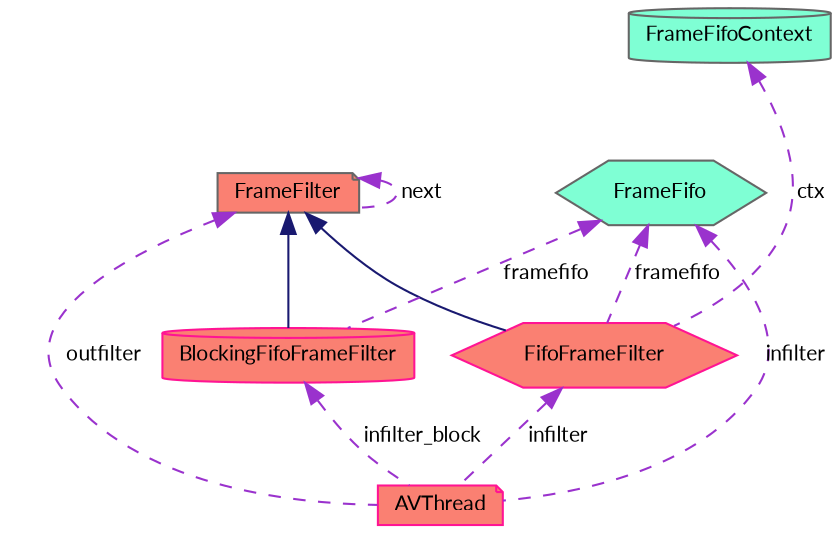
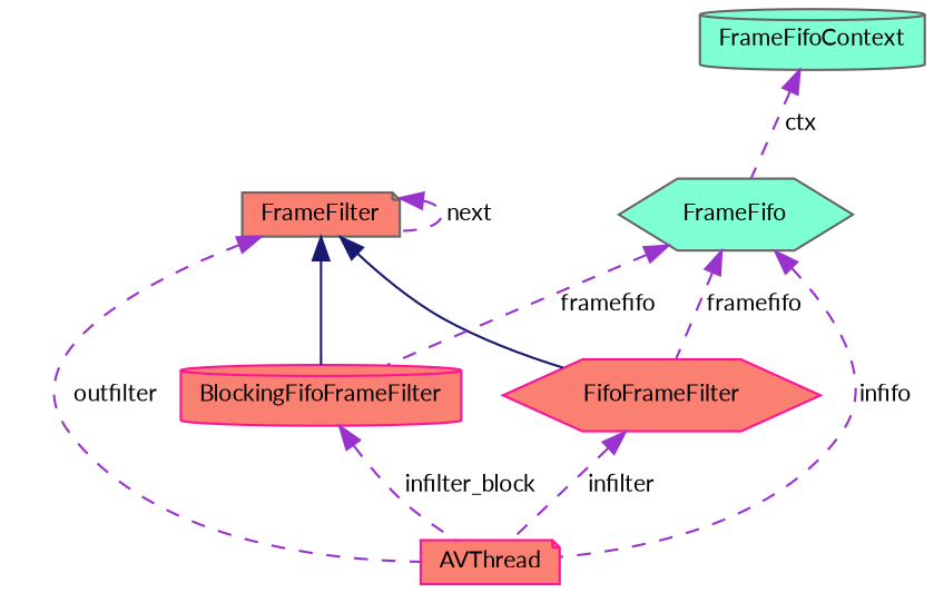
  digraph {
    fontname=Lato
    node [color=deeppink fillcolor=salmon fontname=Lato fontsize=10 shape=note style=filled]
    edge [color=darkorchid3 dir=back fontname=Lato fontsize=10 labelfontname=Helvetica labelfontsize=10 style=dashed]
    n1 [fontcolor=black height=0.2 label=AVThread width=0.4]
    n2 [height=0.2 label=FifoFrameFilter shape=hexagon width=0.4]
    n3 [color=gray40 height=0.2 label=FrameFilter width=0.4]
    n4 [height=0.2 label=BlockingFifoFrameFilter shape=cylinder width=0.4]
    n5 [color=gray40 fillcolor=aquamarine height=0.2 label=FrameFifo shape=hexagon width=0.4]
    n6 [color=gray40 fillcolor=aquamarine height=0.2 label=FrameFifoContext shape=cylinder width=0.4]
    n2 -> n1 [label=" infilter"]
    n3 -> n1 [label=" outfilter"]
    n3 -> n2 [color=midnightblue style=solid]
    n3 -> n3 [label=" next"]
    n3 -> n4 [color=midnightblue style=solid]
    n4 -> n1 [label=" infilter_block"]
-   n5 -> n1 [label=" infilter"]
+   n5 -> n1 [label=" infifo"]
    n5 -> n2 [label=" framefifo"]
    n5 -> n4 [label=" framefifo"]
-   n6 -> n2 [label=" ctx"]
+   n6 -> n5 [label=" ctx"]
  }
